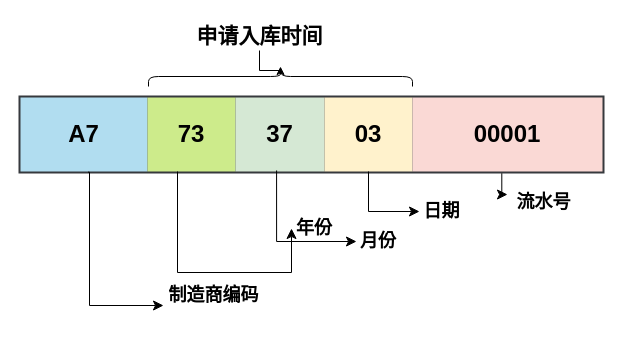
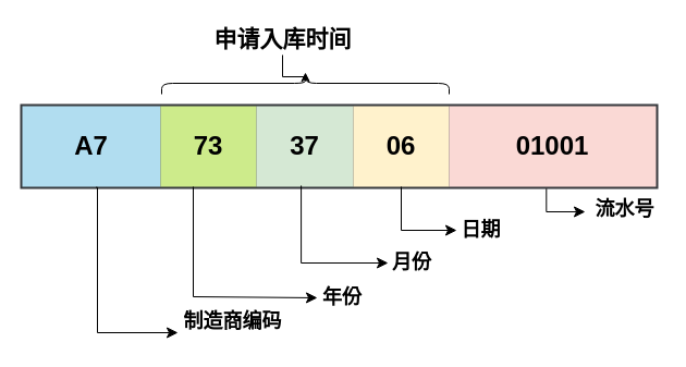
  <mxCell id="0" />
  <mxCell id="1" parent="0" />
  <mxCell id="2" value="" style="shape=table;startSize=0;container=1;collapsible=0;childLayout=tableLayout;fontSize=25;swimlaneLine=1;strokeWidth=4;perimeterSpacing=0;fontStyle=1;labelBorderColor=default;strokeColor=#36393d;gradientDirection=radial;fillColor=#cdeb8b;" vertex="1" parent="1"><mxGeometry x="20" y="97" width="582" height="74" as="geometry" /></mxCell>
  <mxCell id="3" value="" style="shape=tableRow;horizontal=0;startSize=0;swimlaneHead=0;swimlaneBody=0;strokeColor=inherit;top=0;left=0;bottom=0;right=0;collapsible=0;dropTarget=0;fillColor=none;points=[[0,0.5],[1,0.5]];portConstraint=eastwest;fontSize=16;" vertex="1" parent="2"><mxGeometry width="582" height="74" as="geometry" /></mxCell>
  <mxCell id="4" value="&lt;font style=&quot;font-size: 24px;&quot;&gt;A7&lt;/font&gt;" style="shape=partialRectangle;html=1;whiteSpace=wrap;connectable=0;strokeColor=#000000;overflow=hidden;fillColor=#b1ddf0;top=0;left=0;bottom=0;right=0;pointerEvents=1;fontSize=24;fontStyle=1;strokeWidth=20;" vertex="1" parent="3"><mxGeometry width="127" height="74" as="geometry"><mxRectangle width="127" height="74" as="alternateBounds" /></mxGeometry></mxCell>
  <mxCell id="5" value="&lt;b style=&quot;font-size: 24px;&quot;&gt;&lt;font style=&quot;font-size: 24px;&quot;&gt;73&lt;/font&gt;&lt;/b&gt;" style="shape=partialRectangle;html=1;whiteSpace=wrap;connectable=0;strokeColor=#36393d;overflow=hidden;fillColor=#cdeb8b;top=0;left=0;bottom=0;right=0;pointerEvents=1;fontSize=24;strokeWidth=20;" vertex="1" parent="3"><mxGeometry x="127" width="88" height="74" as="geometry"><mxRectangle width="88" height="74" as="alternateBounds" /></mxGeometry></mxCell>
  <mxCell id="6" value="&lt;b style=&quot;border-color: var(--border-color); font-size: 24px;&quot;&gt;&lt;font style=&quot;border-color: var(--border-color); font-size: 24px;&quot;&gt;37&lt;/font&gt;&lt;/b&gt;" style="shape=partialRectangle;html=1;whiteSpace=wrap;connectable=0;strokeColor=#82b366;overflow=hidden;fillColor=#d5e8d4;top=0;left=0;bottom=0;right=0;pointerEvents=1;fontSize=24;strokeWidth=20;" vertex="1" parent="3"><mxGeometry x="215" width="89" height="74" as="geometry"><mxRectangle width="89" height="74" as="alternateBounds" /></mxGeometry></mxCell>
- <mxCell id="7" value="&lt;b style=&quot;border-color: var(--border-color); font-size: 24px;&quot;&gt;&lt;font style=&quot;border-color: var(--border-color); font-size: 24px;&quot;&gt;03&lt;/font&gt;&lt;/b&gt;" style="shape=partialRectangle;html=1;whiteSpace=wrap;connectable=0;strokeColor=#d6b656;overflow=hidden;fillColor=#fff2cc;top=0;left=0;bottom=0;right=0;pointerEvents=1;fontSize=24;strokeWidth=20;" vertex="1" parent="3"><mxGeometry x="304" width="88" height="74" as="geometry"><mxRectangle width="88" height="74" as="alternateBounds" /></mxGeometry></mxCell>
- <mxCell id="8" value="&lt;b style=&quot;font-size: 24px;&quot;&gt;&lt;font style=&quot;font-size: 24px;&quot;&gt;00001&lt;/font&gt;&lt;/b&gt;" style="shape=partialRectangle;html=1;whiteSpace=wrap;connectable=0;strokeColor=#000000;overflow=hidden;fillColor=#fad9d5;top=0;left=0;bottom=0;right=0;pointerEvents=1;fontSize=24;strokeWidth=20;" vertex="1" parent="3"><mxGeometry x="392" width="190" height="74" as="geometry"><mxRectangle width="190" height="74" as="alternateBounds" /></mxGeometry></mxCell>
- <mxCell id="9" value="流水号" style="text;strokeColor=none;fillColor=none;html=1;fontSize=18;fontStyle=1;verticalAlign=middle;align=center;" vertex="1" parent="1"><mxGeometry x="507" y="186" width="71" height="31" as="geometry" /></mxCell>
+ <mxCell id="7" value="&lt;b style=&quot;border-color: var(--border-color); font-size: 24px;&quot;&gt;&lt;font style=&quot;border-color: var(--border-color); font-size: 24px;&quot;&gt;06&lt;/font&gt;&lt;/b&gt;" style="shape=partialRectangle;html=1;whiteSpace=wrap;connectable=0;strokeColor=#d6b656;overflow=hidden;fillColor=#fff2cc;top=0;left=0;bottom=0;right=0;pointerEvents=1;fontSize=24;strokeWidth=20;" vertex="1" parent="3"><mxGeometry x="304" width="88" height="74" as="geometry"><mxRectangle width="88" height="74" as="alternateBounds" /></mxGeometry></mxCell>
+ <mxCell id="8" value="&lt;b style=&quot;font-size: 24px;&quot;&gt;&lt;font style=&quot;font-size: 24px;&quot;&gt;01001&lt;/font&gt;&lt;/b&gt;" style="shape=partialRectangle;html=1;whiteSpace=wrap;connectable=0;strokeColor=#000000;overflow=hidden;fillColor=#fad9d5;top=0;left=0;bottom=0;right=0;pointerEvents=1;fontSize=24;strokeWidth=20;" vertex="1" parent="3"><mxGeometry x="392" width="190" height="74" as="geometry"><mxRectangle width="190" height="74" as="alternateBounds" /></mxGeometry></mxCell>
+ <mxCell id="9" value="流水号" style="text;strokeColor=none;fillColor=none;html=1;fontSize=18;fontStyle=1;verticalAlign=middle;align=center;" vertex="1" parent="1"><mxGeometry x="537" y="176" width="71" height="31" as="geometry" /></mxCell>
  <mxCell id="10" value="" style="edgeStyle=segmentEdgeStyle;endArrow=classic;html=1;curved=0;rounded=0;endSize=8;startSize=8;exitX=0.827;exitY=1.024;exitDx=0;exitDy=0;exitPerimeter=0;" edge="1" parent="1" source="2" target="9"><mxGeometry width="50" height="50" relative="1" as="geometry"><mxPoint x="394" y="306" as="sourcePoint" /><mxPoint x="559" y="198" as="targetPoint" /><Array as="points"><mxPoint x="501" y="194" /></Array></mxGeometry></mxCell>
- <mxCell id="11" value="&amp;nbsp;年份" style="text;strokeColor=none;fillColor=none;html=1;fontSize=18;fontStyle=1;verticalAlign=middle;align=center;" vertex="1" parent="1"><mxGeometry x="291" y="213" width="40" height="30" as="geometry" /></mxCell>
+ <mxCell id="11" value="&amp;nbsp;年份" style="text;strokeColor=none;fillColor=none;html=1;fontSize=18;fontStyle=1;verticalAlign=middle;align=center;" vertex="1" parent="1"><mxGeometry x="291" y="258" width="40" height="30" as="geometry" /></mxCell>
  <mxCell id="12" value="" style="edgeStyle=segmentEdgeStyle;endArrow=classic;html=1;curved=0;rounded=0;endSize=8;startSize=8;entryX=0;entryY=0.5;entryDx=0;entryDy=0;" edge="1" parent="1" target="11" source="3"><mxGeometry width="50" height="50" relative="1" as="geometry"><mxPoint x="280.04" y="263.975" as="sourcePoint" /><mxPoint x="271" y="303" as="targetPoint" /><Array as="points"><mxPoint x="177" y="272" /><mxPoint x="291" y="272" /></Array></mxGeometry></mxCell>
  <mxCell id="13" value="制造商编码" style="text;strokeColor=none;fillColor=none;html=1;fontSize=18;fontStyle=1;verticalAlign=middle;align=center;" vertex="1" parent="1"><mxGeometry x="163" y="275" width="100" height="40" as="geometry" /></mxCell>
  <mxCell id="14" value="" style="edgeStyle=segmentEdgeStyle;endArrow=classic;html=1;curved=0;rounded=0;endSize=8;startSize=8;exitX=0.116;exitY=1.009;exitDx=0;exitDy=0;exitPerimeter=0;" edge="1" parent="1" target="13" source="2"><mxGeometry width="50" height="50" relative="1" as="geometry"><mxPoint x="89" y="260" as="sourcePoint" /><mxPoint x="194" y="327" as="targetPoint" /><Array as="points"><mxPoint x="89" y="172" /><mxPoint x="89" y="305" /></Array></mxGeometry></mxCell>
  <mxCell id="15" value="日期" style="text;strokeColor=none;fillColor=none;html=1;fontSize=18;fontStyle=1;verticalAlign=middle;align=center;" vertex="1" parent="1"><mxGeometry x="421" y="196" width="40" height="30" as="geometry" /></mxCell>
  <mxCell id="16" value="" style="edgeStyle=segmentEdgeStyle;endArrow=classic;html=1;curved=0;rounded=0;endSize=8;startSize=8;" edge="1" parent="1"><mxGeometry width="50" height="50" relative="1" as="geometry"><mxPoint x="368" y="171" as="sourcePoint" /><mxPoint x="419" y="211" as="targetPoint" /><Array as="points"><mxPoint x="368" y="211" /><mxPoint x="419" y="211" /></Array></mxGeometry></mxCell>
  <mxCell id="17" value="" style="edgeStyle=segmentEdgeStyle;endArrow=classic;html=1;curved=0;rounded=0;endSize=8;startSize=8;exitX=0.44;exitY=0.986;exitDx=0;exitDy=0;exitPerimeter=0;entryX=0;entryY=0.5;entryDx=0;entryDy=0;" edge="1" parent="1" source="3"><mxGeometry width="50" height="50" relative="1" as="geometry"><mxPoint x="187" y="181" as="sourcePoint" /><mxPoint x="356" y="241" as="targetPoint" /><Array as="points"><mxPoint x="276" y="241" /></Array></mxGeometry></mxCell>
  <mxCell id="18" value="" style="shape=curlyBracket;whiteSpace=wrap;html=1;rounded=1;labelPosition=left;verticalLabelPosition=middle;align=right;verticalAlign=middle;direction=south;" vertex="1" parent="1"><mxGeometry x="148" y="66" width="264" height="20" as="geometry" /></mxCell>
  <mxCell id="19" value="" style="edgeStyle=orthogonalEdgeStyle;rounded=0;orthogonalLoop=1;jettySize=auto;html=1;" edge="1" parent="1" source="20" target="18"><mxGeometry relative="1" as="geometry" /></mxCell>
  <mxCell id="20" value="申请入库时间" style="text;strokeColor=none;fillColor=none;html=1;fontSize=21;fontStyle=1;verticalAlign=middle;align=center;" vertex="1" parent="1"><mxGeometry x="239" y="20" width="40" height="30" as="geometry" /></mxCell>
  <mxCell id="21" value="&amp;nbsp;月份" style="text;strokeColor=none;fillColor=none;html=1;fontSize=18;fontStyle=1;verticalAlign=middle;align=center;" vertex="1" parent="1"><mxGeometry x="355" y="226" width="40" height="30" as="geometry" /></mxCell>
